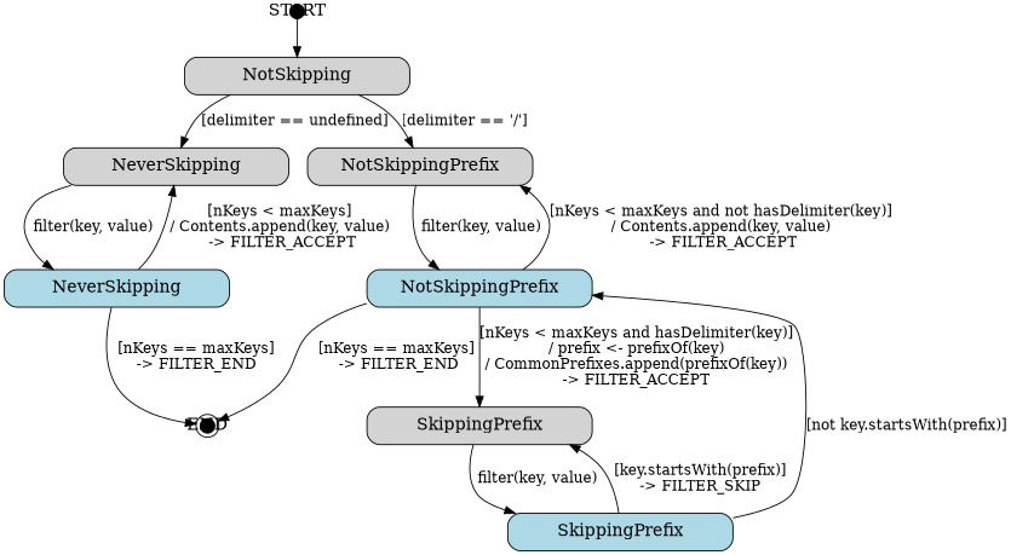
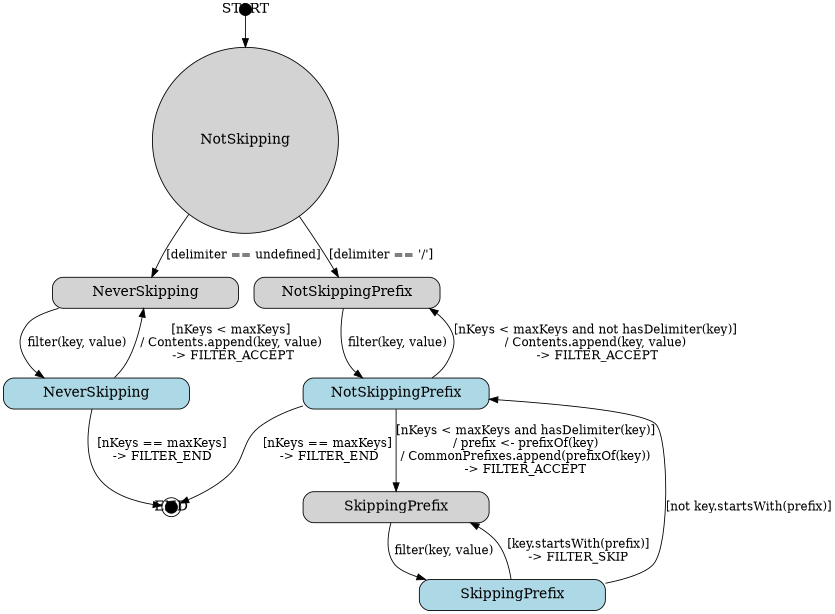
  digraph {
    rankdir=TB
    node [fillcolor=lightgrey fixedsize=true fontsize=16 shape=box style="filled,rounded"]
    edge [fontsize=14]
    START [fillcolor=black shape=circle style=filled width=0.2]
-   n2 [group=NotSkipping label=NotSkipping width=3]
+   n2 [group=NotSkipping label=NotSkipping shape=circle width=3]
    END [fillcolor=black peripheries=2 shape=circle style=filled width=0.2]
    n4 [group=NeverSkipping label=NeverSkipping width=3]
    n5 [group=NotSkippingPrefix label=NotSkippingPrefix width=3]
    n6 [fillcolor=lightblue group=NeverSkipping label=NeverSkipping width=3]
    n7 [fillcolor=lightblue group=NotSkippingPrefix label=NotSkippingPrefix width=3]
    n8 [group=SkippingPrefix label=SkippingPrefix width=3]
    n9 [fillcolor=lightblue group=SkippingPrefix label=SkippingPrefix width=3]
    START -> n2
    n2 -> n4 [label="[delimiter == undefined]"]
    n2 -> n5 [label="[delimiter == '/']"]
    n4 -> n6 [label="filter(key, value)"]
    n5 -> n7 [label="filter(key, value)"]
    n6 -> END [label="[nKeys == maxKeys]\n-> FILTER_END"]
    n6 -> n4 [label="[nKeys < maxKeys]\n/ Contents.append(key, value)\n -> FILTER_ACCEPT"]
    n7 -> END [label="[nKeys == maxKeys]\n -> FILTER_END"]
    n7 -> n5 [label="[nKeys < maxKeys and not hasDelimiter(key)]\n/ Contents.append(key, value)\n -> FILTER_ACCEPT"]
    n7 -> n8 [label="[nKeys < maxKeys and hasDelimiter(key)]\n/ prefix <- prefixOf(key)\n/ CommonPrefixes.append(prefixOf(key))\n-> FILTER_ACCEPT"]
    n8 -> n9 [label="filter(key, value)"]
    n9 -> n7 [label="[not key.startsWith(prefix)]"]
    n9 -> n8 [label="[key.startsWith(prefix)]\n-> FILTER_SKIP"]
  }
